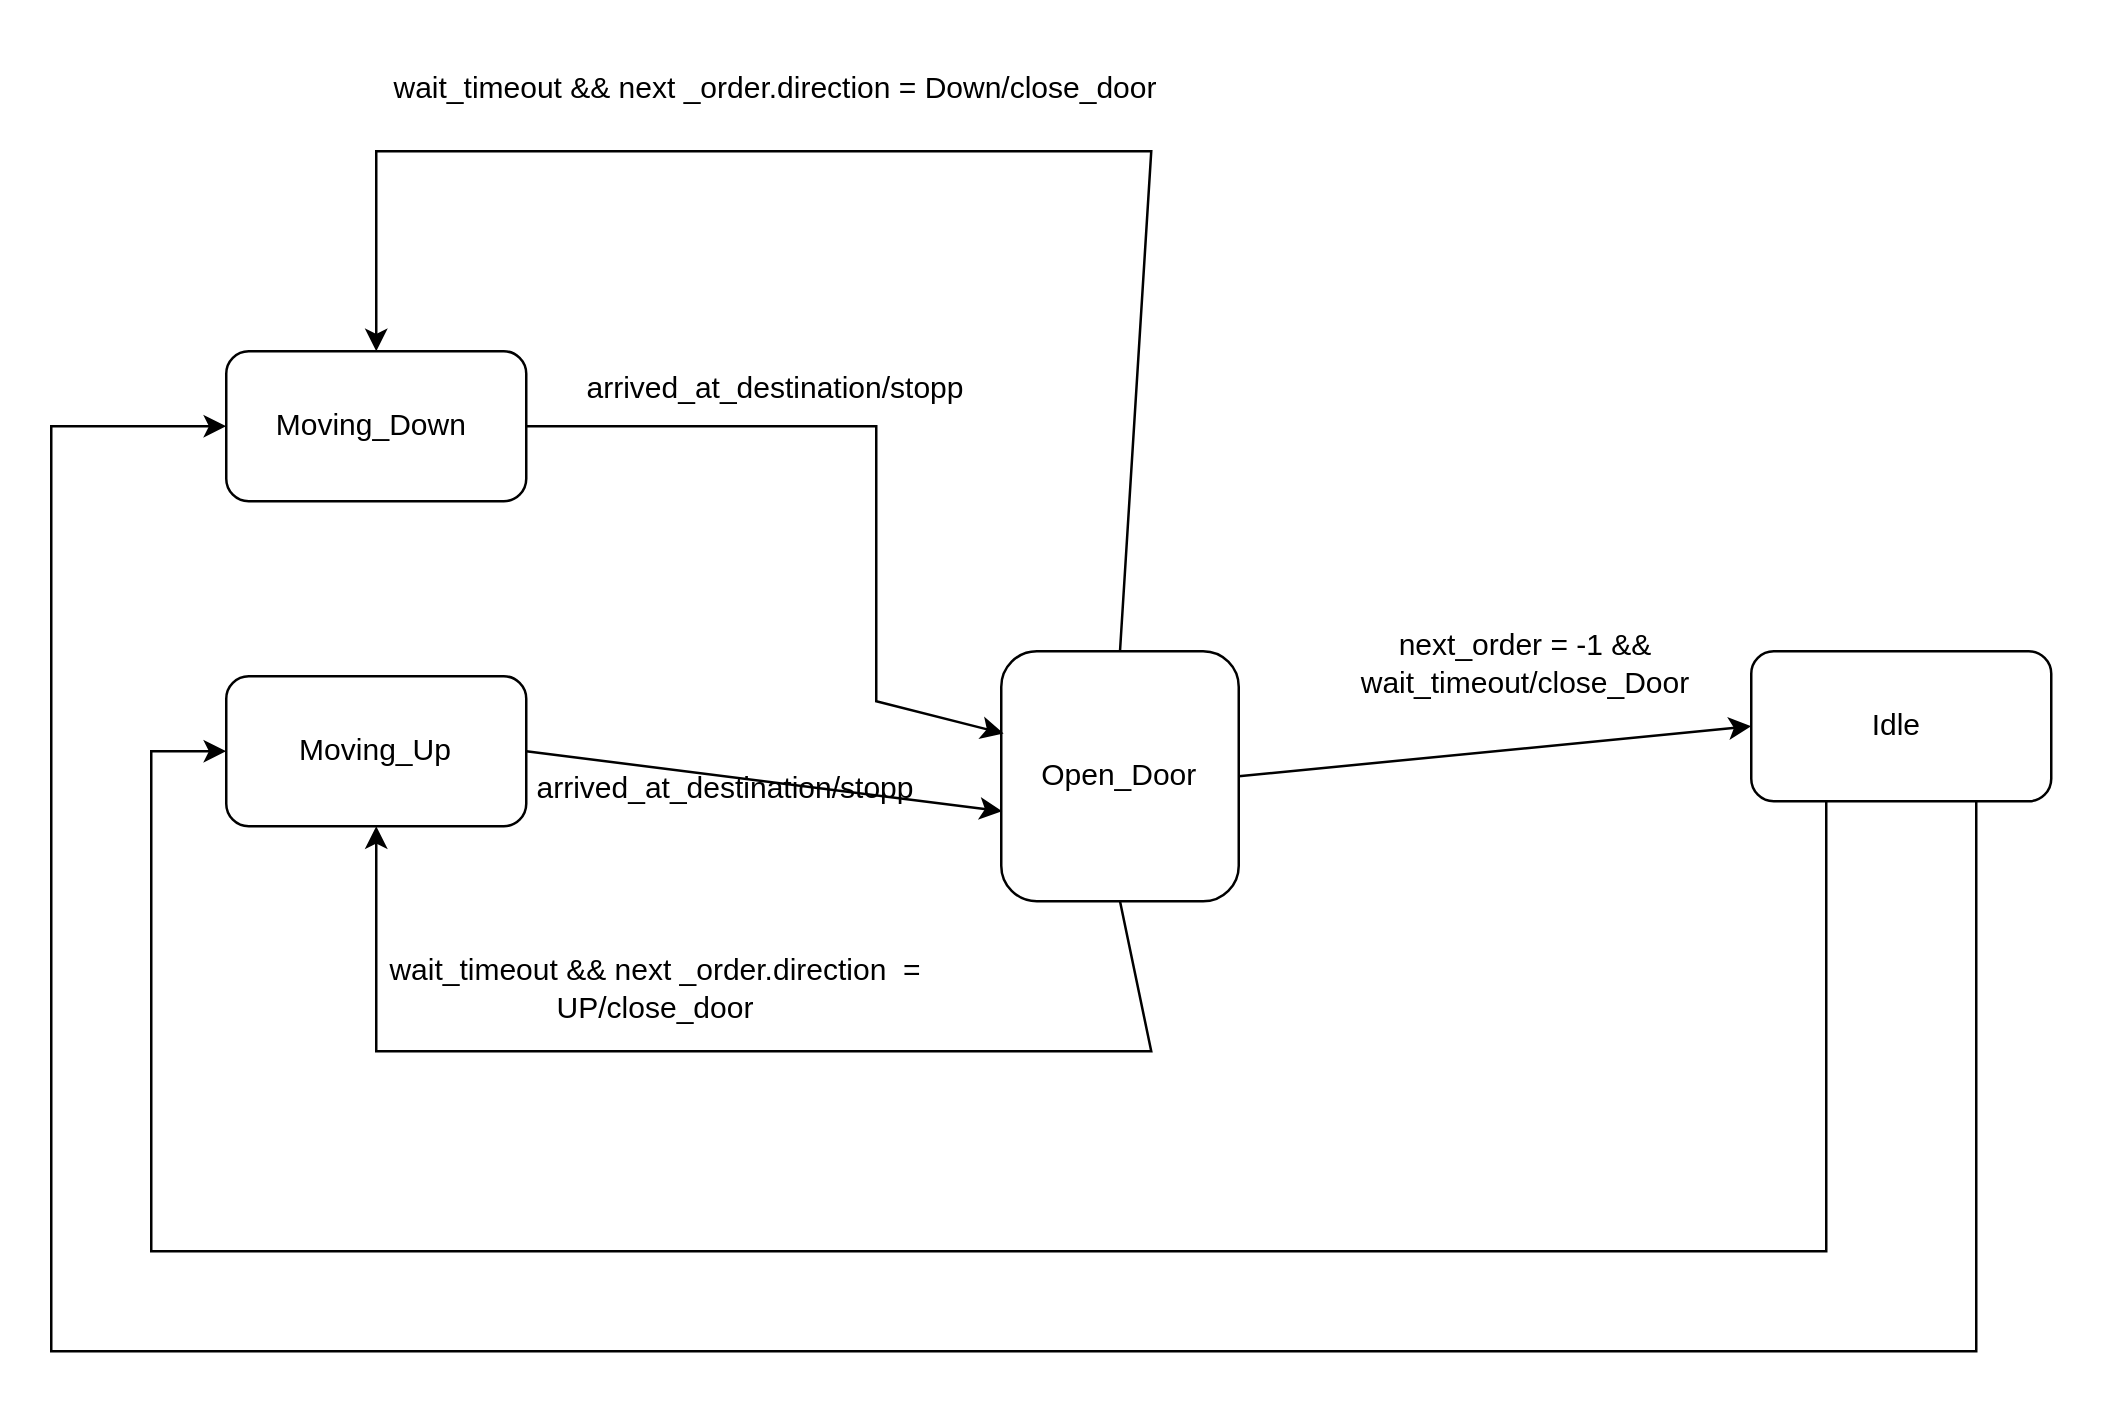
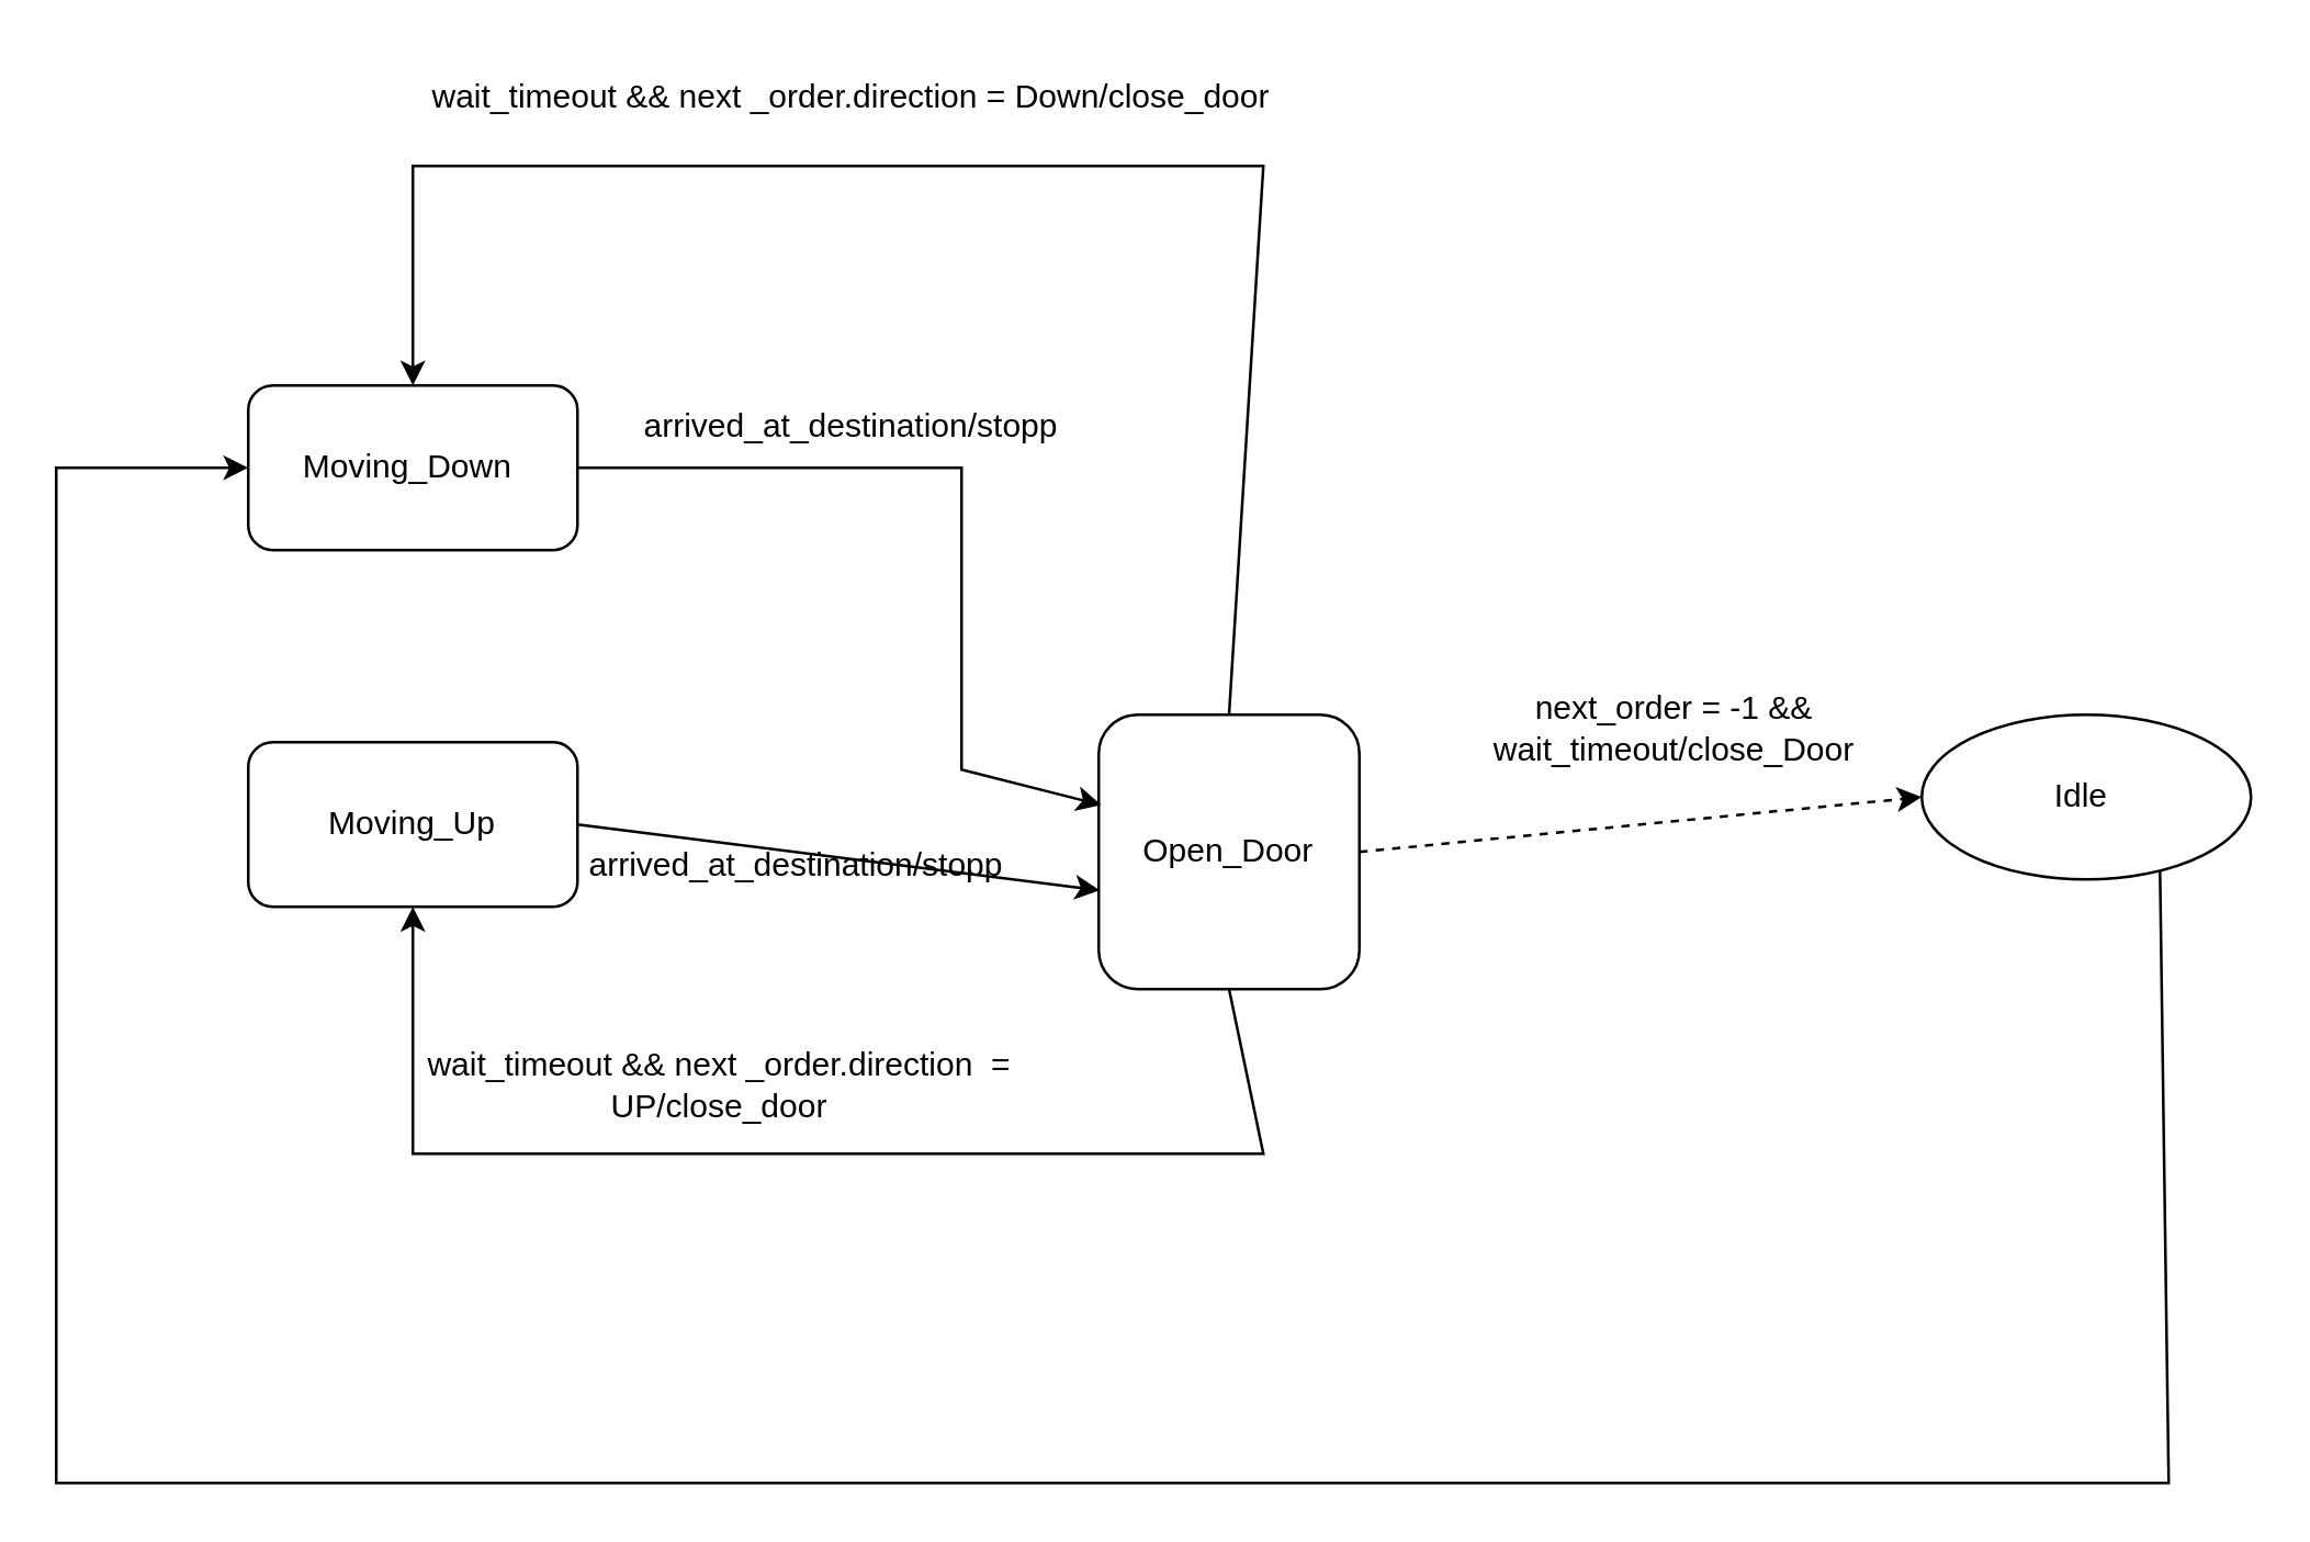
  <mxCell id="0" />
  <mxCell id="1" parent="0" />
  <mxCell id="2" value="Moving_Up" style="rounded=1;whiteSpace=wrap;html=1;" vertex="1" parent="1"><mxGeometry x="90" y="270" width="120" height="60" as="geometry" /></mxCell>
  <mxCell id="3" value="Moving_Down&amp;nbsp;" style="rounded=1;whiteSpace=wrap;html=1;" vertex="1" parent="1"><mxGeometry x="90" y="140" width="120" height="60" as="geometry" /></mxCell>
- <mxCell id="4" value="Idle&amp;nbsp;" style="rounded=1;whiteSpace=wrap;html=1;" vertex="1" parent="1"><mxGeometry x="700" y="260" width="120" height="60" as="geometry" /></mxCell>
+ <mxCell id="4" value="Idle&amp;nbsp;" style="ellipse;whiteSpace=wrap;html=1;" vertex="1" parent="1"><mxGeometry x="700" y="260" width="120" height="60" as="geometry" /></mxCell>
  <mxCell id="5" value="Open_Door" style="rounded=1;whiteSpace=wrap;html=1;" vertex="1" parent="1"><mxGeometry x="400" y="260" width="95" height="100" as="geometry" /></mxCell>
  <mxCell id="6" value="" style="endArrow=classic;html=1;rounded=0;exitX=1;exitY=0.5;exitDx=0;exitDy=0;entryX=0.004;entryY=0.64;entryDx=0;entryDy=0;entryPerimeter=0;" edge="1" parent="1" source="2" target="5"><mxGeometry width="50" height="50" relative="1" as="geometry"><mxPoint x="240" y="300" as="sourcePoint" /><mxPoint x="290" y="250" as="targetPoint" /></mxGeometry></mxCell>
  <mxCell id="7" value="" style="endArrow=classic;html=1;rounded=0;exitX=1;exitY=0.5;exitDx=0;exitDy=0;entryX=0.01;entryY=0.329;entryDx=0;entryDy=0;entryPerimeter=0;" edge="1" parent="1" source="3" target="5"><mxGeometry width="50" height="50" relative="1" as="geometry"><mxPoint x="240" y="300" as="sourcePoint" /><mxPoint x="350" y="280" as="targetPoint" /><Array as="points"><mxPoint x="350" y="170" /><mxPoint x="350" y="280" /></Array></mxGeometry></mxCell>
  <mxCell id="8" value="arrived_at_destination/stopp" style="text;html=1;align=center;verticalAlign=middle;whiteSpace=wrap;rounded=0;" vertex="1" parent="1"><mxGeometry x="280" y="140" width="60" height="30" as="geometry" /></mxCell>
  <mxCell id="9" value="arrived_at_destination/stopp" style="text;html=1;align=center;verticalAlign=middle;whiteSpace=wrap;rounded=0;" vertex="1" parent="1"><mxGeometry x="260" y="300" width="60" height="30" as="geometry" /></mxCell>
- <mxCell id="10" value="" style="endArrow=classic;html=1;rounded=0;exitX=1;exitY=0.5;exitDx=0;exitDy=0;entryX=0;entryY=0.5;entryDx=0;entryDy=0;" edge="1" parent="1" source="5" target="4"><mxGeometry width="50" height="50" relative="1" as="geometry"><mxPoint x="240" y="390" as="sourcePoint" /><mxPoint x="290" y="340" as="targetPoint" /></mxGeometry></mxCell>
+ <mxCell id="10" value="" style="endArrow=classic;html=1;rounded=0;exitX=1;exitY=0.5;exitDx=0;exitDy=0;entryX=0;entryY=0.5;entryDx=0;entryDy=0;dashed=1;" edge="1" parent="1" source="5" target="4"><mxGeometry width="50" height="50" relative="1" as="geometry"><mxPoint x="240" y="390" as="sourcePoint" /><mxPoint x="290" y="340" as="targetPoint" /></mxGeometry></mxCell>
  <mxCell id="11" value="next_order = -1 &amp;amp;&amp;amp; wait_timeout/close_Door" style="text;html=1;align=center;verticalAlign=middle;whiteSpace=wrap;rounded=0;" vertex="1" parent="1"><mxGeometry x="540" y="250" width="140" height="30" as="geometry" /></mxCell>
  <mxCell id="12" value="" style="endArrow=classic;html=1;rounded=0;exitX=0.5;exitY=0;exitDx=0;exitDy=0;entryX=0.5;entryY=0;entryDx=0;entryDy=0;" edge="1" parent="1" source="5" target="3"><mxGeometry width="50" height="50" relative="1" as="geometry"><mxPoint x="310" y="360" as="sourcePoint" /><mxPoint x="130" y="60" as="targetPoint" /><Array as="points"><mxPoint x="460" y="60" /><mxPoint x="150" y="60" /></Array></mxGeometry></mxCell>
  <mxCell id="13" value="wait_timeout &amp;amp;&amp;amp; next _order.direction = Down/close_door" style="text;html=1;align=center;verticalAlign=middle;whiteSpace=wrap;rounded=0;" vertex="1" parent="1"><mxGeometry x="125" y="20" width="370" height="30" as="geometry" /></mxCell>
  <mxCell id="14" value="" style="endArrow=classic;html=1;rounded=0;exitX=0.5;exitY=1;exitDx=0;exitDy=0;entryX=0.5;entryY=1;entryDx=0;entryDy=0;" edge="1" parent="1" source="5" target="2"><mxGeometry width="50" height="50" relative="1" as="geometry"><mxPoint x="710" y="390" as="sourcePoint" /><mxPoint x="150" y="420" as="targetPoint" /><Array as="points"><mxPoint x="460" y="420" /><mxPoint x="150" y="420" /></Array></mxGeometry></mxCell>
  <mxCell id="15" value="wait_timeout &amp;amp;&amp;amp; next _order.direction&amp;nbsp; = UP/close_door" style="text;html=1;align=center;verticalAlign=middle;whiteSpace=wrap;rounded=0;" vertex="1" parent="1"><mxGeometry x="147" y="380" width="230" height="30" as="geometry" /></mxCell>
- <mxCell id="16" value="" style="endArrow=classic;html=1;rounded=0;exitX=0.25;exitY=1;exitDx=0;exitDy=0;entryX=0;entryY=0.5;entryDx=0;entryDy=0;" edge="1" parent="1" source="4" target="2"><mxGeometry width="50" height="50" relative="1" as="geometry"><mxPoint x="610" y="470" as="sourcePoint" /><mxPoint x="60" y="300" as="targetPoint" /><Array as="points"><mxPoint x="730" y="500" /><mxPoint x="60" y="500" /><mxPoint x="60" y="300" /></Array></mxGeometry></mxCell>
  <mxCell id="17" value="" style="endArrow=classic;html=1;rounded=0;exitX=0.75;exitY=1;exitDx=0;exitDy=0;entryX=0;entryY=0.5;entryDx=0;entryDy=0;" edge="1" parent="1" source="4" target="3"><mxGeometry width="50" height="50" relative="1" as="geometry"><mxPoint x="500" y="400" as="sourcePoint" /><mxPoint x="550" y="350" as="targetPoint" /><Array as="points"><mxPoint x="790" y="540" /><mxPoint y="540" x="20" /><mxPoint y="170" x="20" /></Array></mxGeometry></mxCell>
